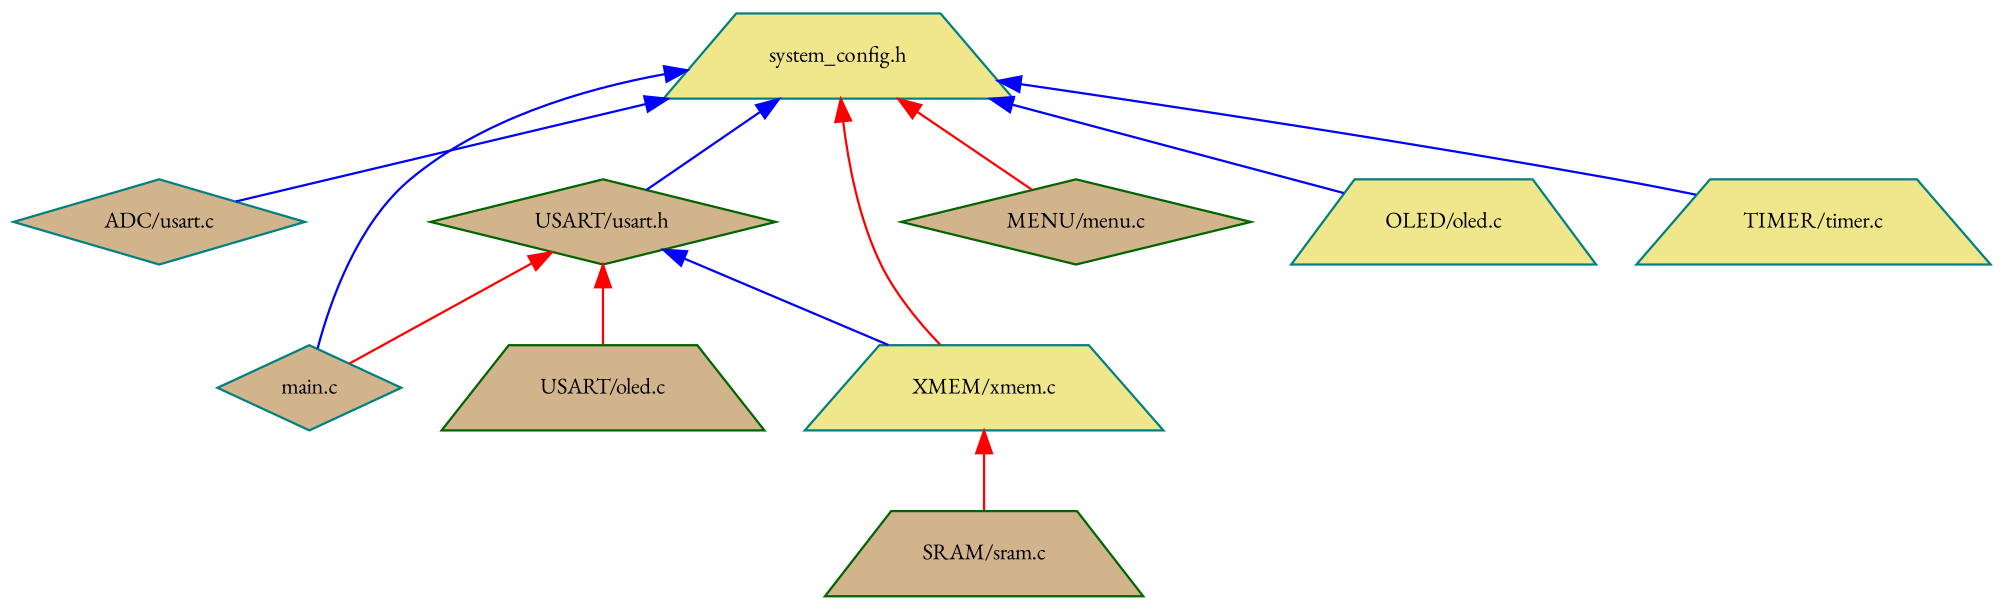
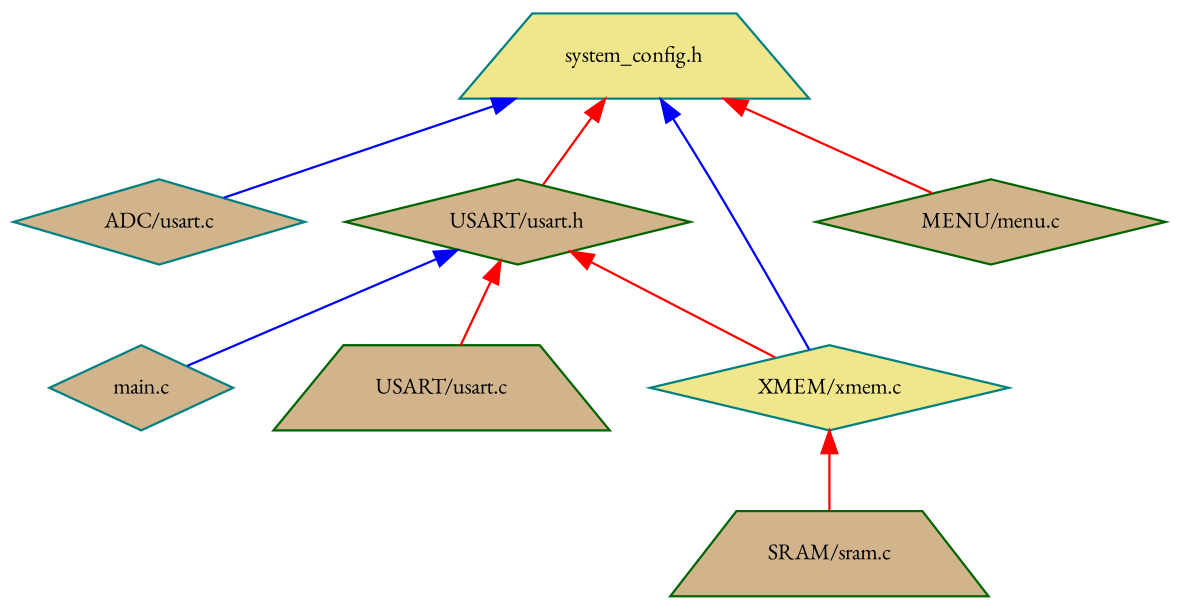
  digraph {
    fontname="EB Garamond"
    node [color=teal fillcolor=tan fontname="EB Garamond" fontsize=10 shape=trapezium style=filled]
    edge [color=blue dir=back fontname="EB Garamond" fontsize=10 labelfontname=Helvetica labelfontsize=10 style=solid]
    n1 [fillcolor=khaki fontcolor=black height=0.2 label="system_config.h" width=0.4]
    n2 [height=0.2 label="ADC/usart.c" shape=diamond width=0.4]
    n3 [height=0.2 label="main.c" shape=diamond width=0.4]
    n4 [color=darkgreen height=0.2 label="USART/usart.h" shape=diamond width=0.4]
-   n5 [fillcolor=khaki height=0.2 label="XMEM/xmem.c" width=0.4]
+   n5 [fillcolor=khaki height=0.2 label="XMEM/xmem.c" shape=diamond width=0.4]
    n6 [color=darkgreen height=0.2 label="MENU/menu.c" shape=diamond width=0.4]
-   n7 [fillcolor=khaki height=0.2 label="OLED/oled.c" width=0.4]
-   n8 [fillcolor=khaki height=0.2 label="TIMER/timer.c" width=0.4]
-   n9 [color=darkgreen height=0.2 label="USART/oled.c" width=0.4]
+   n9 [color=darkgreen height=0.2 label="USART/usart.c" width=0.4]
    n10 [color=darkgreen height=0.2 label="SRAM/sram.c" width=0.4]
    n1 -> n2
-   n1 -> n3
-   n1 -> n4
-   n1 -> n5 [color=red]
+   n1 -> n4 [color=red]
+   n1 -> n5
    n1 -> n6 [color=red]
-   n1 -> n7
-   n1 -> n8
-   n4 -> n3 [color=red]
-   n4 -> n5
+   n4 -> n3
+   n4 -> n5 [color=red]
    n4 -> n9 [color=red]
    n5 -> n10 [color=red]
  }
